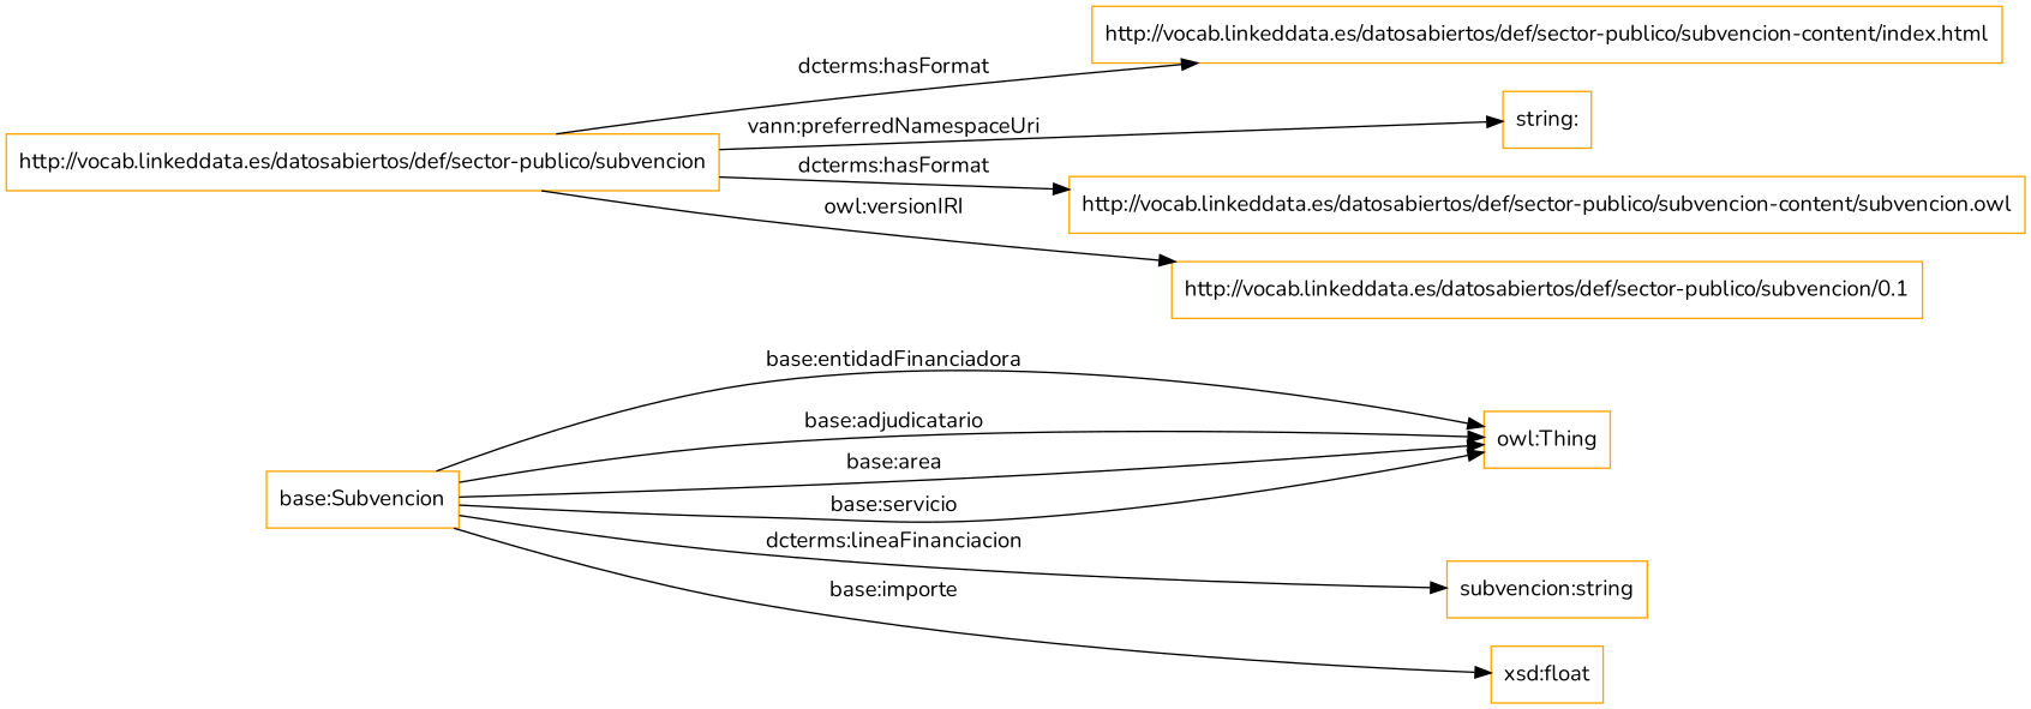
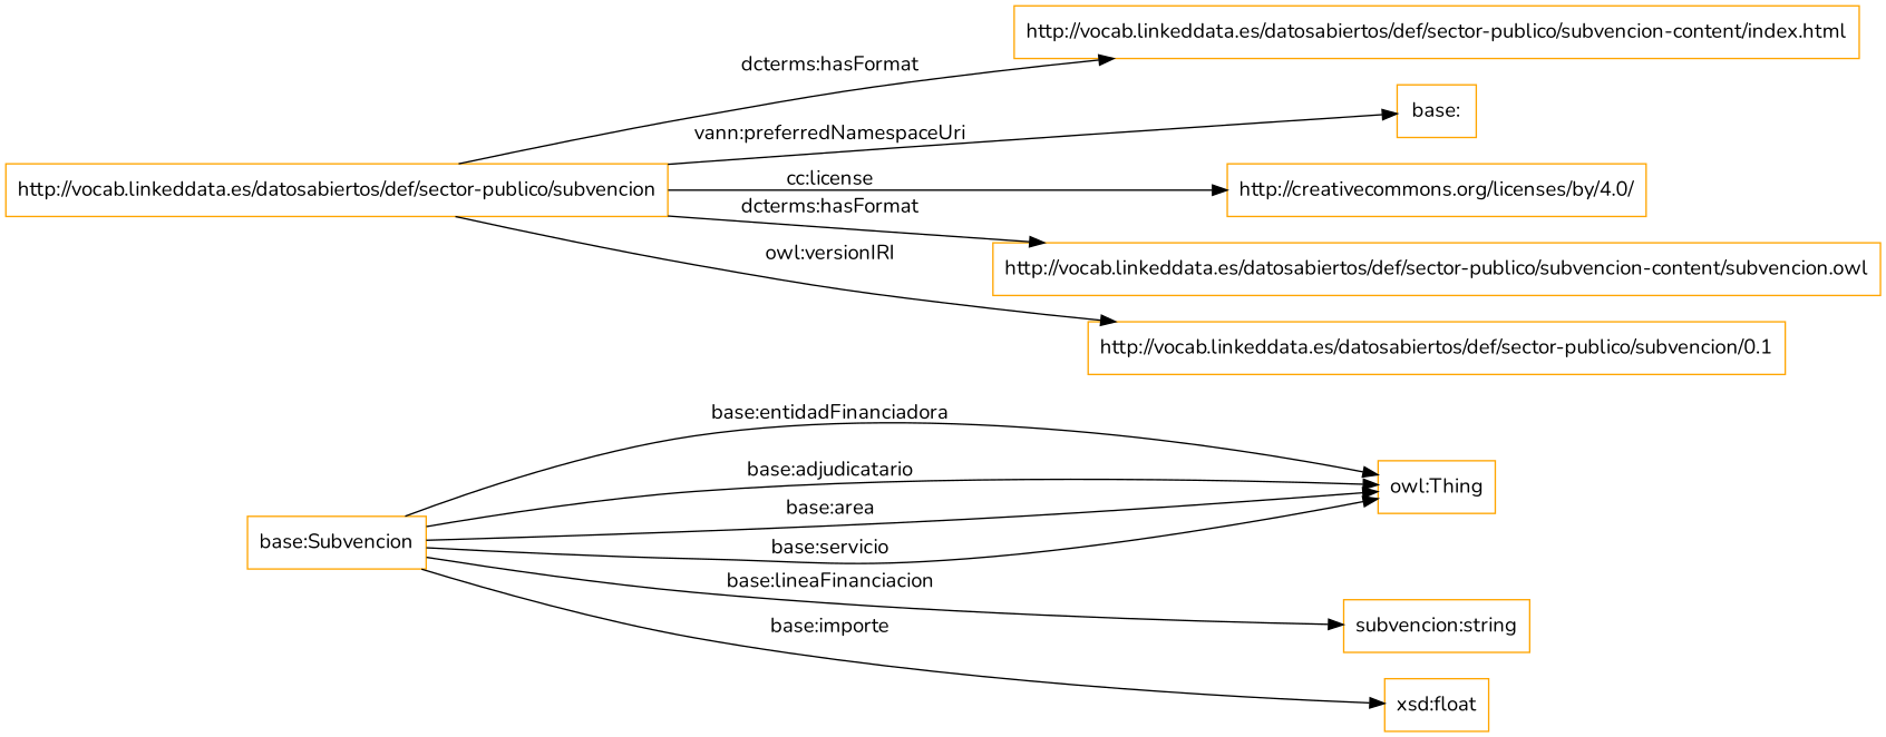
  digraph {
    fontname=Nunito
    rankdir=LR
    node [color=orange fontname=Nunito shape=rectangle]
    edge [fontname=Nunito]
    "base:Subvencion"
    "owl:Thing"
    n3 [label="subvencion:string"]
    "xsd:float"
    "http://vocab.linkeddata.es/datosabiertos/def/sector-publico/subvencion"
    "http://vocab.linkeddata.es/datosabiertos/def/sector-publico/subvencion-content/index.html"
-   "base:" [label="string:"]
+   "base:"
+   "http://creativecommons.org/licenses/by/4.0/"
    "http://vocab.linkeddata.es/datosabiertos/def/sector-publico/subvencion-content/subvencion.owl"
    "http://vocab.linkeddata.es/datosabiertos/def/sector-publico/subvencion/0.1"
    "base:Subvencion" -> "owl:Thing" [label="base:entidadFinanciadora"]
    "base:Subvencion" -> "owl:Thing" [label="base:adjudicatario"]
    "base:Subvencion" -> "owl:Thing" [label="base:area"]
    "base:Subvencion" -> "owl:Thing" [label="base:servicio"]
-   "base:Subvencion" -> n3 [label="dcterms:lineaFinanciacion"]
+   "base:Subvencion" -> n3 [label="base:lineaFinanciacion"]
    "base:Subvencion" -> "xsd:float" [label="base:importe"]
    "http://vocab.linkeddata.es/datosabiertos/def/sector-publico/subvencion" -> "http://vocab.linkeddata.es/datosabiertos/def/sector-publico/subvencion-content/index.html" [label="dcterms:hasFormat"]
    "http://vocab.linkeddata.es/datosabiertos/def/sector-publico/subvencion" -> "base:" [label="vann:preferredNamespaceUri"]
+   "http://vocab.linkeddata.es/datosabiertos/def/sector-publico/subvencion" -> "http://creativecommons.org/licenses/by/4.0/" [label="cc:license"]
    "http://vocab.linkeddata.es/datosabiertos/def/sector-publico/subvencion" -> "http://vocab.linkeddata.es/datosabiertos/def/sector-publico/subvencion-content/subvencion.owl" [label="dcterms:hasFormat"]
    "http://vocab.linkeddata.es/datosabiertos/def/sector-publico/subvencion" -> "http://vocab.linkeddata.es/datosabiertos/def/sector-publico/subvencion/0.1" [label="owl:versionIRI"]
  }
